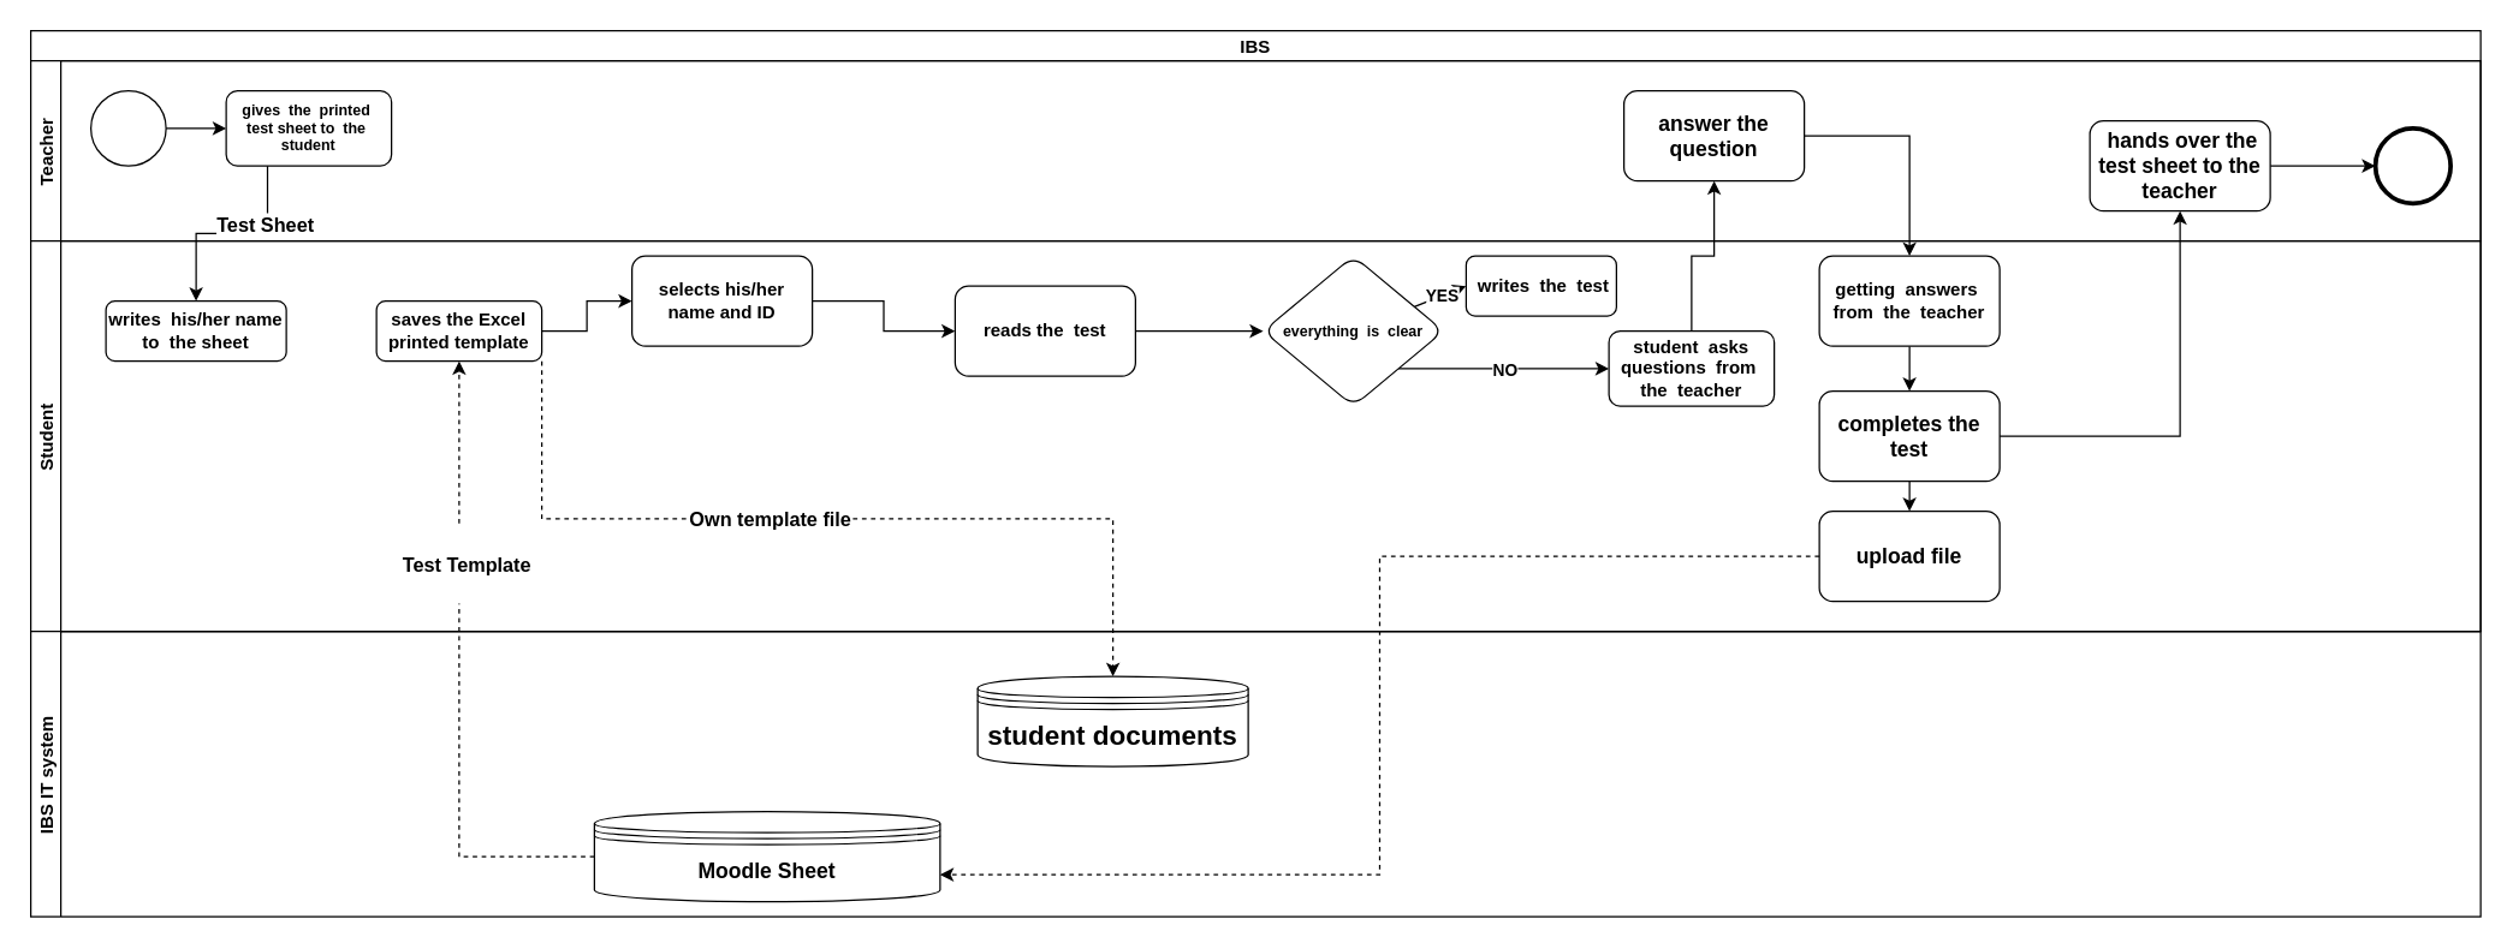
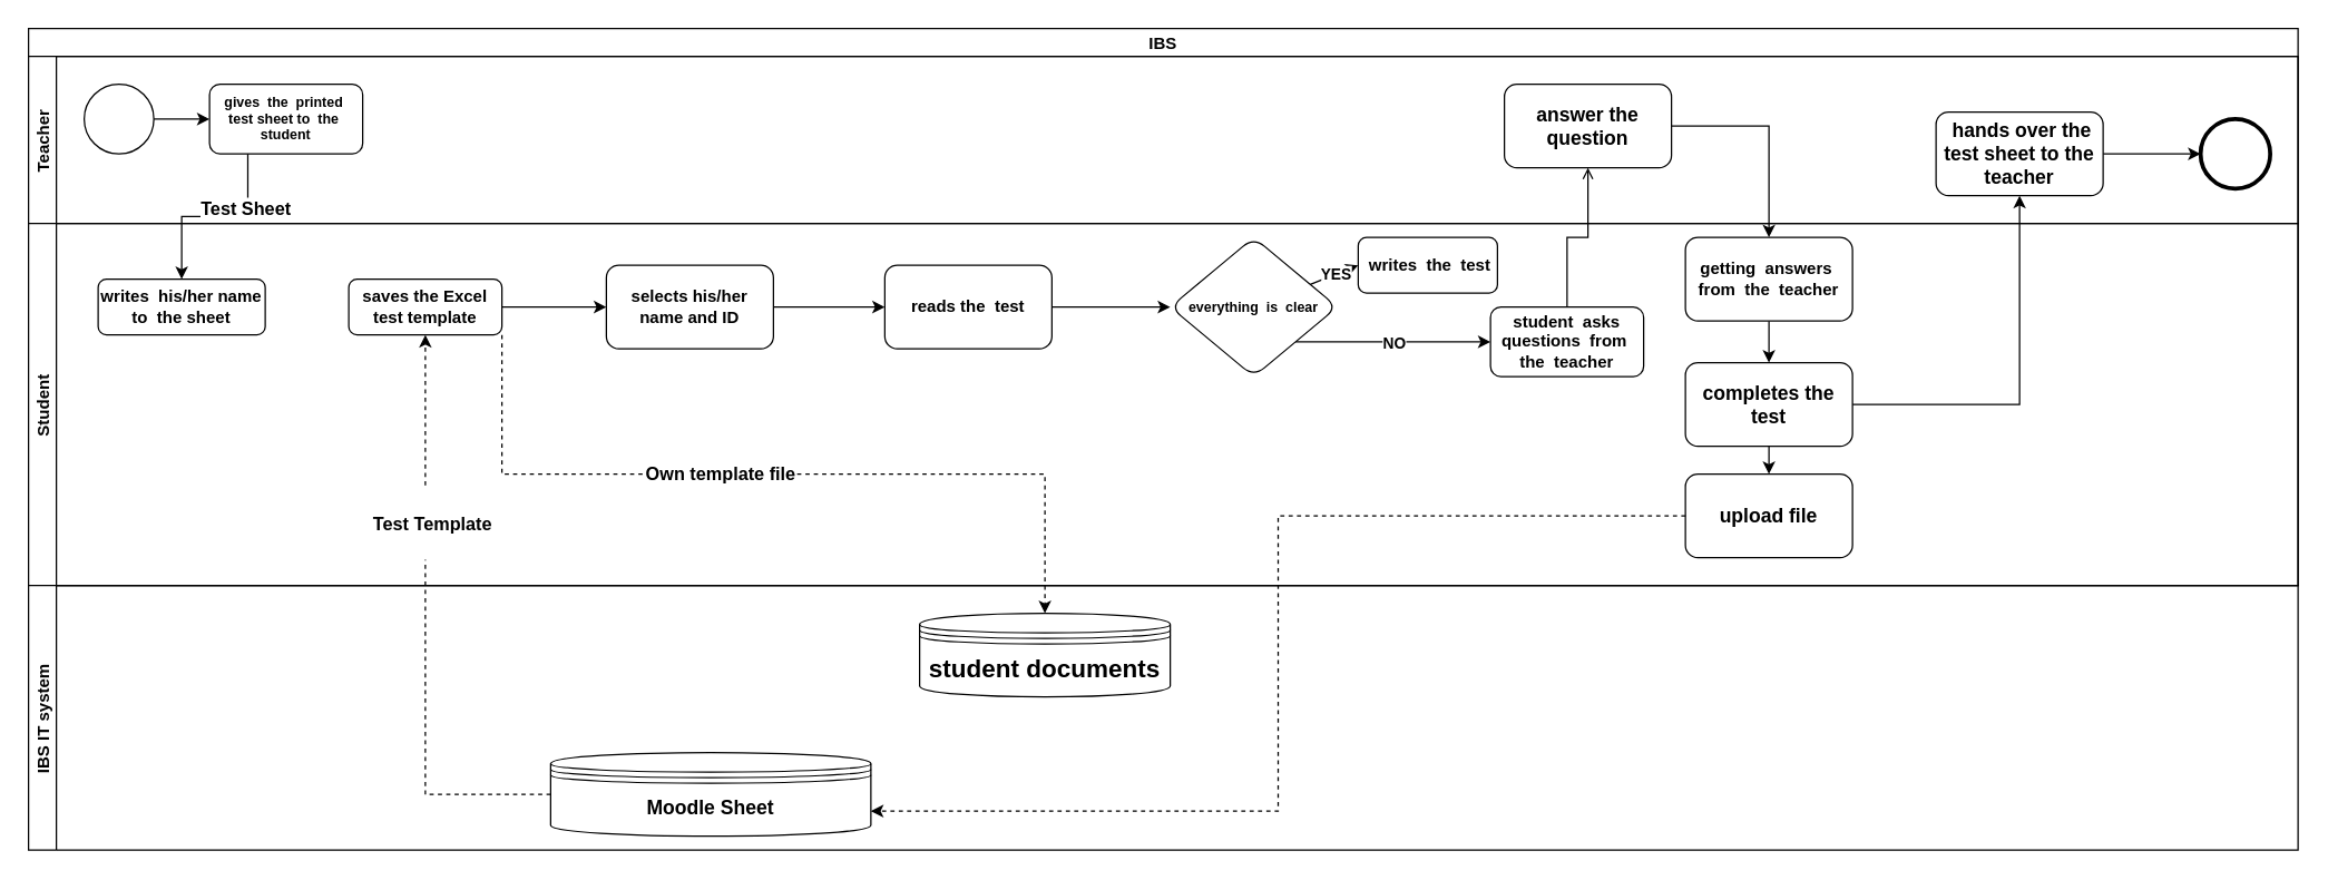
  <mxCell id="0" />
  <mxCell id="1" parent="0" />
  <mxCell id="2" value="IBS" style="swimlane;childLayout=stackLayout;resizeParent=1;resizeParentMax=0;horizontal=1;startSize=20;horizontalStack=0;" vertex="1" parent="1"><mxGeometry y="20" width="1630" height="400" as="geometry" x="20"><mxRectangle x="160" y="140" width="60" height="20" as="alternateBounds" /></mxGeometry></mxCell>
  <mxCell id="3" value="Teacher" style="swimlane;startSize=20;horizontal=0;" vertex="1" parent="2"><mxGeometry y="20" width="1630" height="120" as="geometry" /></mxCell>
  <mxCell id="4" style="edgeStyle=orthogonalEdgeStyle;rounded=0;orthogonalLoop=1;jettySize=auto;html=1;exitX=1;exitY=0.5;exitDx=0;exitDy=0;" edge="1" parent="3" source="5" target="6"><mxGeometry relative="1" as="geometry" /></mxCell>
  <mxCell id="5" value="" style="ellipse;whiteSpace=wrap;html=1;aspect=fixed;" vertex="1" parent="3"><mxGeometry x="40" y="20" width="50" height="50" as="geometry" /></mxCell>
  <mxCell id="6" value="&lt;h5&gt;&lt;b&gt;gives&amp;nbsp; the&amp;nbsp; printed&amp;nbsp; test sheet to&amp;nbsp; the&amp;nbsp; student&lt;/b&gt;&lt;/h5&gt;" style="rounded=1;whiteSpace=wrap;html=1;" vertex="1" parent="3"><mxGeometry x="130" y="20" width="110" height="50" as="geometry" /></mxCell>
  <mxCell id="7" value="&lt;h3&gt;answer the question&lt;/h3&gt;" style="rounded=1;whiteSpace=wrap;html=1;fontColor=none;" vertex="1" parent="3"><mxGeometry x="1060" y="20" width="120" height="60" as="geometry" /></mxCell>
  <mxCell id="8" style="edgeStyle=orthogonalEdgeStyle;rounded=0;orthogonalLoop=1;jettySize=auto;html=1;exitX=1;exitY=0.5;exitDx=0;exitDy=0;entryX=0;entryY=0.5;entryDx=0;entryDy=0;entryPerimeter=0;fontColor=none;" edge="1" parent="3" source="9" target="10"><mxGeometry relative="1" as="geometry" /></mxCell>
  <mxCell id="9" value="&lt;h3&gt;&amp;nbsp;hands over the test sheet to the teacher&lt;/h3&gt;" style="rounded=1;whiteSpace=wrap;html=1;fontColor=none;" vertex="1" parent="3"><mxGeometry x="1370" y="40" width="120" height="60" as="geometry" /></mxCell>
  <mxCell id="10" value="" style="points=[[0.145,0.145,0],[0.5,0,0],[0.855,0.145,0],[1,0.5,0],[0.855,0.855,0],[0.5,1,0],[0.145,0.855,0],[0,0.5,0]];shape=mxgraph.bpmn.event;html=1;verticalLabelPosition=bottom;labelBackgroundColor=#ffffff;verticalAlign=top;align=center;perimeter=ellipsePerimeter;outlineConnect=0;aspect=fixed;outline=end;symbol=terminate2;fontColor=none;" vertex="1" parent="3"><mxGeometry x="1560" y="45" width="50" height="50" as="geometry" /></mxCell>
  <mxCell id="11" value="Student" style="swimlane;startSize=20;horizontal=0;" vertex="1" parent="2"><mxGeometry y="140" width="1630" height="260" as="geometry" /></mxCell>
  <mxCell id="12" value="&lt;h4&gt;writes&amp;nbsp; his/her name to&amp;nbsp; the sheet&lt;/h4&gt;" style="rounded=1;whiteSpace=wrap;html=1;" vertex="1" parent="11"><mxGeometry x="50" y="40" width="120" height="40" as="geometry" /></mxCell>
- <mxCell id="13" value="&lt;h4&gt;saves the Excel printed template&lt;/h4&gt;" style="rounded=1;whiteSpace=wrap;html=1;fontColor=none;" vertex="1" parent="11"><mxGeometry x="230" y="40" width="110" height="40" as="geometry" /></mxCell>
+ <mxCell id="13" value="&lt;h4&gt;saves the Excel test template&lt;/h4&gt;" style="rounded=1;whiteSpace=wrap;html=1;fontColor=none;" vertex="1" parent="11"><mxGeometry x="230" y="40" width="110" height="40" as="geometry" /></mxCell>
  <mxCell id="14" value="&lt;h4&gt;&amp;nbsp;writes&amp;nbsp; the&amp;nbsp; test&lt;/h4&gt;" style="rounded=1;whiteSpace=wrap;html=1;fontColor=none;" vertex="1" parent="11"><mxGeometry x="955" y="10" width="100" height="40" as="geometry" /></mxCell>
  <mxCell id="15" value="&lt;h4&gt;student&amp;nbsp; asks questions&amp;nbsp; from&amp;nbsp; the&amp;nbsp; teacher&lt;/h4&gt;" style="rounded=1;whiteSpace=wrap;html=1;fontColor=none;" vertex="1" parent="11"><mxGeometry x="1050" y="60" width="110" height="50" as="geometry" /></mxCell>
  <mxCell id="16" style="edgeStyle=orthogonalEdgeStyle;rounded=0;orthogonalLoop=1;jettySize=auto;html=1;exitX=0.5;exitY=1;exitDx=0;exitDy=0;entryX=0.5;entryY=0;entryDx=0;entryDy=0;fontColor=none;" edge="1" parent="11" source="17" target="20"><mxGeometry relative="1" as="geometry" /></mxCell>
  <mxCell id="17" value="&lt;h4&gt;getting&amp;nbsp; answers&amp;nbsp; from&amp;nbsp; the&amp;nbsp; teacher &lt;/h4&gt;" style="rounded=1;whiteSpace=wrap;html=1;fontColor=none;" vertex="1" parent="11"><mxGeometry x="1190" y="10" width="120" height="60" as="geometry" /></mxCell>
  <mxCell id="18" value="&lt;h3&gt;&lt;b&gt;upload file&lt;/b&gt;&lt;/h3&gt;" style="rounded=1;whiteSpace=wrap;html=1;fontColor=none;" vertex="1" parent="11"><mxGeometry x="1190" y="180" width="120" height="60" as="geometry" /></mxCell>
  <mxCell id="19" style="edgeStyle=orthogonalEdgeStyle;rounded=0;orthogonalLoop=1;jettySize=auto;html=1;exitX=0.5;exitY=1;exitDx=0;exitDy=0;entryX=0.5;entryY=0;entryDx=0;entryDy=0;fontColor=none;" edge="1" parent="11" source="20" target="18"><mxGeometry relative="1" as="geometry" /></mxCell>
  <mxCell id="20" value="&lt;h3&gt;completes the test&lt;/h3&gt;" style="rounded=1;whiteSpace=wrap;html=1;fontColor=none;" vertex="1" parent="11"><mxGeometry x="1190" y="100" width="120" height="60" as="geometry" /></mxCell>
  <mxCell id="21" style="edgeStyle=orthogonalEdgeStyle;rounded=0;orthogonalLoop=1;jettySize=auto;html=1;exitX=0.25;exitY=1;exitDx=0;exitDy=0;" edge="1" parent="2" source="6" target="12"><mxGeometry relative="1" as="geometry" /></mxCell>
  <mxCell id="22" value="Test Sheet" style="edgeLabel;html=1;align=center;verticalAlign=middle;resizable=0;points=[];fontColor=none;fontStyle=1;fontSize=13;" vertex="1" connectable="0" parent="21"><mxGeometry x="-0.449" y="-2" relative="1" as="geometry"><mxPoint as="offset" /></mxGeometry></mxCell>
- <mxCell id="23" style="edgeStyle=orthogonalEdgeStyle;rounded=0;orthogonalLoop=1;jettySize=auto;html=1;exitX=0.5;exitY=0;exitDx=0;exitDy=0;fontColor=none;" edge="1" parent="2" source="15" target="7"><mxGeometry relative="1" as="geometry" /></mxCell>
+ <mxCell id="23" style="edgeStyle=orthogonalEdgeStyle;rounded=0;orthogonalLoop=1;jettySize=auto;html=1;exitX=0.5;exitY=0;exitDx=0;exitDy=0;fontColor=none;endArrow=open;" edge="1" parent="2" source="15" target="7"><mxGeometry relative="1" as="geometry" /></mxCell>
  <mxCell id="24" style="edgeStyle=orthogonalEdgeStyle;rounded=0;orthogonalLoop=1;jettySize=auto;html=1;exitX=1;exitY=0.5;exitDx=0;exitDy=0;fontColor=none;" edge="1" parent="2" source="7" target="17"><mxGeometry relative="1" as="geometry" /></mxCell>
  <mxCell id="25" style="edgeStyle=orthogonalEdgeStyle;rounded=0;orthogonalLoop=1;jettySize=auto;html=1;exitX=1;exitY=0.5;exitDx=0;exitDy=0;fontColor=none;" edge="1" parent="2" source="20" target="9"><mxGeometry relative="1" as="geometry" /></mxCell>
  <mxCell id="26" value="" style="edgeStyle=orthogonalEdgeStyle;rounded=0;orthogonalLoop=1;jettySize=auto;html=1;fontColor=none;" edge="1" parent="1" source="27" target="30"><mxGeometry relative="1" as="geometry" /></mxCell>
- <mxCell id="27" value="&lt;h4&gt;selects his/her name and ID&lt;/h4&gt;" style="whiteSpace=wrap;html=1;rounded=1;fontColor=none;" vertex="1" parent="1"><mxGeometry x="420" y="170" width="120" height="60" as="geometry" /></mxCell>
+ <mxCell id="27" value="&lt;h4&gt;selects his/her name and ID&lt;/h4&gt;" style="whiteSpace=wrap;html=1;rounded=1;fontColor=none;" vertex="1" parent="1"><mxGeometry x="435" y="190" width="120" height="60" as="geometry" /></mxCell>
  <mxCell id="28" value="" style="edgeStyle=orthogonalEdgeStyle;rounded=0;orthogonalLoop=1;jettySize=auto;html=1;fontColor=none;" edge="1" parent="1" source="13" target="27"><mxGeometry relative="1" as="geometry" /></mxCell>
  <mxCell id="29" value="" style="edgeStyle=orthogonalEdgeStyle;rounded=0;orthogonalLoop=1;jettySize=auto;html=1;fontColor=none;" edge="1" parent="1" source="30" target="31"><mxGeometry relative="1" as="geometry" /></mxCell>
  <mxCell id="30" value="&lt;h4&gt;reads the&amp;nbsp; test&lt;/h4&gt;" style="whiteSpace=wrap;html=1;rounded=1;fontColor=none;" vertex="1" parent="1"><mxGeometry x="635" y="190" width="120" height="60" as="geometry" /></mxCell>
  <mxCell id="31" value="&lt;h5&gt;&lt;b&gt;everything&amp;nbsp; is&amp;nbsp; clear&lt;/b&gt;&lt;/h5&gt;" style="rhombus;whiteSpace=wrap;html=1;rounded=1;fontColor=none;" vertex="1" parent="1"><mxGeometry x="840" y="170" width="120" height="100" as="geometry" /></mxCell>
  <mxCell id="32" value="" style="endArrow=classic;html=1;rounded=0;fontColor=none;entryX=0;entryY=0.5;entryDx=0;entryDy=0;" edge="1" parent="1" source="31" target="14"><mxGeometry relative="1" as="geometry"><mxPoint x="940" y="200" as="sourcePoint" /><mxPoint x="1040" y="190" as="targetPoint" /></mxGeometry></mxCell>
  <mxCell id="33" value="YES" style="edgeLabel;resizable=0;html=1;align=center;verticalAlign=middle;fontColor=none;fontStyle=1" connectable="0" vertex="1" parent="32"><mxGeometry relative="1" as="geometry" /></mxCell>
  <mxCell id="34" value="" style="endArrow=classic;html=1;rounded=0;fontColor=none;exitX=1;exitY=1;exitDx=0;exitDy=0;entryX=0;entryY=0.5;entryDx=0;entryDy=0;" edge="1" parent="1" source="31" target="15"><mxGeometry relative="1" as="geometry"><mxPoint x="920" y="250" as="sourcePoint" /><mxPoint x="1020" y="250" as="targetPoint" /></mxGeometry></mxCell>
  <mxCell id="35" value="NO" style="edgeLabel;resizable=0;html=1;align=center;verticalAlign=middle;fontColor=none;fontStyle=1" connectable="0" vertex="1" parent="34"><mxGeometry relative="1" as="geometry" /></mxCell>
  <mxCell id="36" value="IBS IT system" style="swimlane;startSize=20;horizontal=0;" vertex="1" parent="1"><mxGeometry y="420" width="1630" height="190" as="geometry" x="20" /></mxCell>
  <mxCell id="37" value="&lt;h3&gt;&lt;b&gt;Moodle Sheet&lt;/b&gt;&lt;/h3&gt;" style="shape=datastore;whiteSpace=wrap;html=1;" vertex="1" parent="36"><mxGeometry x="375" y="120" width="230" height="60" as="geometry" /></mxCell>
- <mxCell id="38" value="&lt;h2&gt;student documents&lt;/h2&gt;" style="shape=datastore;whiteSpace=wrap;html=1;fontColor=none;fontStyle=1" vertex="1" parent="36"><mxGeometry x="630" y="30" width="180" height="60" as="geometry" /></mxCell>
+ <mxCell id="38" value="&lt;h2&gt;student documents&lt;/h2&gt;" style="shape=datastore;whiteSpace=wrap;html=1;fontColor=none;fontStyle=1" vertex="1" parent="36"><mxGeometry x="640" y="20" width="180" height="60" as="geometry" /></mxCell>
  <mxCell id="39" style="edgeStyle=orthogonalEdgeStyle;rounded=0;orthogonalLoop=1;jettySize=auto;html=1;exitX=0;exitY=0.5;exitDx=0;exitDy=0;entryX=0.5;entryY=1;entryDx=0;entryDy=0;dashed=1;fontColor=none;" edge="1" parent="1" source="37" target="13"><mxGeometry relative="1" as="geometry" /></mxCell>
  <mxCell id="40" value="&lt;h4&gt;Test Template&lt;/h4&gt;" style="edgeLabel;html=1;align=center;verticalAlign=middle;resizable=0;points=[];fontSize=13;fontColor=none;" vertex="1" connectable="0" parent="39"><mxGeometry x="0.357" y="-4" relative="1" as="geometry"><mxPoint as="offset" /></mxGeometry></mxCell>
  <mxCell id="41" style="edgeStyle=orthogonalEdgeStyle;rounded=0;orthogonalLoop=1;jettySize=auto;html=1;exitX=0;exitY=0.5;exitDx=0;exitDy=0;entryX=1;entryY=0.7;entryDx=0;entryDy=0;fontColor=none;dashed=1;" edge="1" parent="1" source="18" target="37"><mxGeometry relative="1" as="geometry" /></mxCell>
  <mxCell id="42" style="edgeStyle=orthogonalEdgeStyle;rounded=0;orthogonalLoop=1;jettySize=auto;html=1;exitX=1;exitY=1;exitDx=0;exitDy=0;fontColor=none;dashed=1;" edge="1" parent="1" source="13" target="38"><mxGeometry relative="1" as="geometry" /></mxCell>
  <mxCell id="43" value="&lt;h4&gt;Own template file&lt;/h4&gt;" style="edgeLabel;html=1;align=center;verticalAlign=middle;resizable=0;points=[];fontSize=13;fontColor=none;" vertex="1" connectable="0" parent="42"><mxGeometry x="-0.132" y="1" relative="1" as="geometry"><mxPoint as="offset" /></mxGeometry></mxCell>
